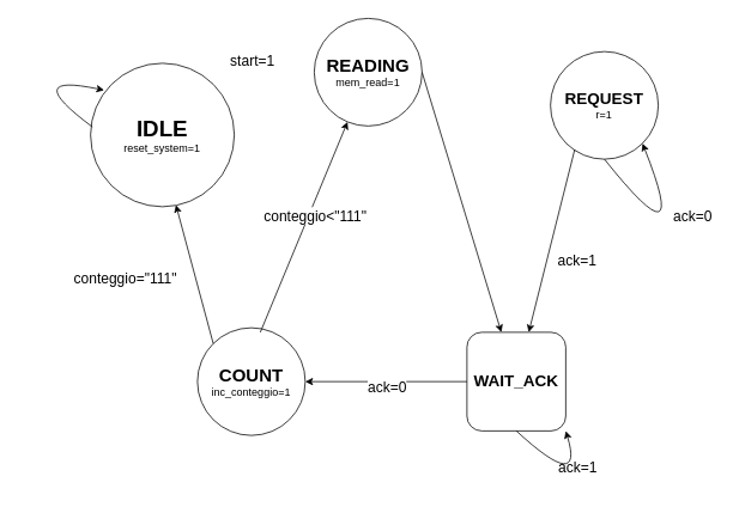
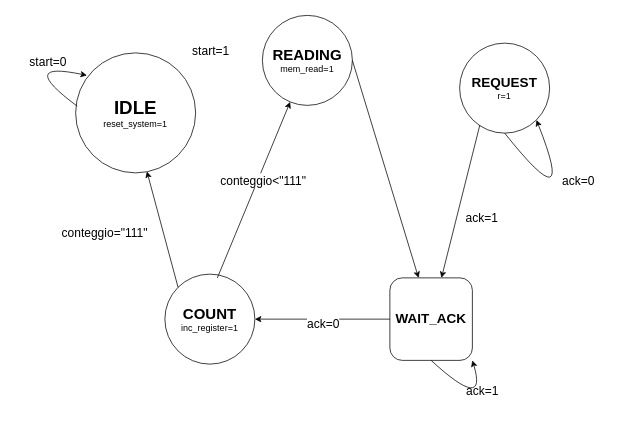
  <mxCell id="0" />
  <mxCell id="1" parent="0" />
  <mxCell id="2" value="&lt;b style=&quot;font-size: 25px&quot;&gt;IDLE&lt;br&gt;&lt;/b&gt;reset_system=1" style="ellipse;whiteSpace=wrap;html=1;aspect=fixed;" parent="1" vertex="1"><mxGeometry x="100" y="70" width="160" height="160" as="geometry" /></mxCell>
  <mxCell id="3" value="&lt;b&gt;&lt;font style=&quot;font-size: 20px&quot;&gt;READING&lt;/font&gt;&lt;/b&gt;&lt;br&gt;mem_read=1" style="ellipse;whiteSpace=wrap;html=1;aspect=fixed;" parent="1" vertex="1"><mxGeometry x="349" y="20" width="120" height="120" as="geometry" /></mxCell>
  <mxCell id="4" value="&lt;b&gt;&lt;font style=&quot;font-size: 18px&quot;&gt;REQUEST&lt;/font&gt;&lt;/b&gt;&lt;br&gt;r=1" style="ellipse;whiteSpace=wrap;html=1;aspect=fixed;" parent="1" vertex="1"><mxGeometry x="612" y="57" width="120" height="120" as="geometry" /></mxCell>
  <mxCell id="5" value="&lt;b&gt;&lt;font style=&quot;font-size: 18px&quot;&gt;WAIT_ACK&lt;/font&gt;&lt;/b&gt;" style="whiteSpace=wrap;html=1;aspect=fixed;rounded=1;" parent="1" vertex="1"><mxGeometry x="519" y="370" width="110" height="110" as="geometry" /></mxCell>
- <mxCell id="6" value="&lt;b&gt;&lt;font style=&quot;font-size: 20px&quot;&gt;COUNT&lt;/font&gt;&lt;/b&gt;&lt;br&gt;inc_conteggio=1" style="ellipse;whiteSpace=wrap;html=1;aspect=fixed;" parent="1" vertex="1"><mxGeometry x="219" y="365" width="120" height="120" as="geometry" /></mxCell>
+ <mxCell id="6" value="&lt;b&gt;&lt;font style=&quot;font-size: 20px&quot;&gt;COUNT&lt;/font&gt;&lt;/b&gt;&lt;br&gt;inc_register=1" style="ellipse;whiteSpace=wrap;html=1;aspect=fixed;" parent="1" vertex="1"><mxGeometry x="219" y="365" width="120" height="120" as="geometry" /></mxCell>
  <mxCell id="7" value="start=1" style="text;html=1;align=center;verticalAlign=middle;resizable=0;points=[];autosize=1;strokeColor=none;fillColor=none;fontSize=16;" parent="1" vertex="1"><mxGeometry x="250" y="57" width="60" height="20" as="geometry" /></mxCell>
  <mxCell id="8" value="" style="endArrow=classic;html=1;rounded=0;fontSize=16;exitX=1;exitY=0.5;exitDx=0;exitDy=0;" parent="1" source="3" target="5" edge="1"><mxGeometry width="50" height="50" relative="1" as="geometry"><mxPoint x="389" y="290" as="sourcePoint" /><mxPoint x="599" y="80" as="targetPoint" /></mxGeometry></mxCell>
  <mxCell id="9" value="" style="endArrow=classic;html=1;rounded=0;fontSize=16;exitX=0.225;exitY=0.908;exitDx=0;exitDy=0;exitPerimeter=0;" parent="1" source="4" target="5" edge="1"><mxGeometry width="50" height="50" relative="1" as="geometry"><mxPoint x="389" y="290" as="sourcePoint" /><mxPoint x="439" y="240" as="targetPoint" /></mxGeometry></mxCell>
  <mxCell id="10" value="ack=1" style="text;html=1;strokeColor=none;fillColor=none;align=center;verticalAlign=middle;whiteSpace=wrap;rounded=0;fontSize=16;" parent="1" vertex="1"><mxGeometry x="617" y="280" width="50" height="20" as="geometry" /></mxCell>
  <mxCell id="11" value="" style="endArrow=classic;html=1;rounded=0;fontSize=16;exitX=0;exitY=0.5;exitDx=0;exitDy=0;entryX=1;entryY=0.5;entryDx=0;entryDy=0;" parent="1" source="5" target="6" edge="1"><mxGeometry width="50" height="50" relative="1" as="geometry"><mxPoint x="389" y="290" as="sourcePoint" /><mxPoint x="439" y="240" as="targetPoint" /></mxGeometry></mxCell>
  <mxCell id="12" value="ack=0" style="edgeLabel;html=1;align=center;verticalAlign=middle;resizable=0;points=[];fontSize=16;" parent="11" vertex="1" connectable="0"><mxGeometry x="0.122" y="5" relative="1" as="geometry"><mxPoint x="11" as="offset" /></mxGeometry></mxCell>
  <mxCell id="13" value="" style="endArrow=classic;html=1;rounded=0;fontSize=16;exitX=0;exitY=0;exitDx=0;exitDy=0;entryX=0.594;entryY=0.988;entryDx=0;entryDy=0;entryPerimeter=0;" parent="1" source="6" target="2" edge="1"><mxGeometry width="50" height="50" relative="1" as="geometry"><mxPoint x="389" y="290" as="sourcePoint" /><mxPoint x="439" y="240" as="targetPoint" /></mxGeometry></mxCell>
  <mxCell id="14" value="conteggio=&quot;111&quot;" style="text;html=1;strokeColor=none;fillColor=none;align=center;verticalAlign=middle;whiteSpace=wrap;rounded=0;fontSize=16;" parent="1" vertex="1"><mxGeometry x="79" y="300" width="120" height="20" as="geometry" /></mxCell>
  <mxCell id="15" value="" style="endArrow=classic;html=1;rounded=0;fontSize=16;exitX=0.583;exitY=0.042;exitDx=0;exitDy=0;exitPerimeter=0;" parent="1" source="6" target="3" edge="1"><mxGeometry width="50" height="50" relative="1" as="geometry"><mxPoint x="389" y="290" as="sourcePoint" /><mxPoint x="439" y="240" as="targetPoint" /></mxGeometry></mxCell>
  <mxCell id="16" value="conteggio&amp;lt;&quot;111&quot;" style="edgeLabel;html=1;align=center;verticalAlign=middle;resizable=0;points=[];fontSize=16;" parent="15" vertex="1" connectable="0"><mxGeometry x="0.179" y="-1" relative="1" as="geometry"><mxPoint x="2" y="8" as="offset" /></mxGeometry></mxCell>
  <mxCell id="17" value="" style="endArrow=classic;html=1;rounded=0;fontSize=20;exitX=0.013;exitY=0.444;exitDx=0;exitDy=0;entryX=0.094;entryY=0.188;entryDx=0;entryDy=0;edgeStyle=orthogonalEdgeStyle;curved=1;exitPerimeter=0;entryPerimeter=0;" parent="1" source="2" target="2" edge="1"><mxGeometry width="50" height="50" relative="1" as="geometry"><mxPoint x="310" y="280" as="sourcePoint" /><mxPoint x="360" y="230" as="targetPoint" /><Array as="points"><mxPoint x="20" y="80" /></Array></mxGeometry></mxCell>
+ <mxCell id="18" value="&lt;font style=&quot;font-size: 16px&quot;&gt;start=0&lt;/font&gt;" style="text;html=1;align=center;verticalAlign=middle;resizable=0;points=[];autosize=1;strokeColor=none;fillColor=none;fontSize=20;" parent="1" vertex="1"><mxGeometry x="33" y="65" width="60" height="30" as="geometry" /></mxCell>
  <mxCell id="19" value="" style="endArrow=classic;html=1;rounded=0;fontSize=16;curved=1;exitX=0.5;exitY=1;exitDx=0;exitDy=0;entryX=1;entryY=1;entryDx=0;entryDy=0;edgeStyle=orthogonalEdgeStyle;" parent="1" source="4" target="4" edge="1"><mxGeometry width="50" height="50" relative="1" as="geometry"><mxPoint x="640" y="280" as="sourcePoint" /><mxPoint x="690" y="230" as="targetPoint" /><Array as="points"><mxPoint x="770" y="300" /></Array></mxGeometry></mxCell>
  <mxCell id="20" value="ack=0" style="text;html=1;align=center;verticalAlign=middle;resizable=0;points=[];autosize=1;strokeColor=none;fillColor=none;fontSize=16;" parent="1" vertex="1"><mxGeometry x="740" y="230" width="60" height="20" as="geometry" /></mxCell>
  <mxCell id="21" value="" style="endArrow=classic;html=1;rounded=0;fontSize=16;curved=1;exitX=0.5;exitY=1;exitDx=0;exitDy=0;entryX=1;entryY=1;entryDx=0;entryDy=0;" parent="1" source="5" target="5" edge="1"><mxGeometry width="50" height="50" relative="1" as="geometry"><mxPoint x="490" y="380" as="sourcePoint" /><mxPoint x="540" y="330" as="targetPoint" /><Array as="points"><mxPoint x="650" y="550" /></Array></mxGeometry></mxCell>
  <mxCell id="22" value="ack=1" style="text;html=1;align=center;verticalAlign=middle;resizable=0;points=[];autosize=1;strokeColor=none;fillColor=none;fontSize=16;" parent="1" vertex="1"><mxGeometry x="612" y="510" width="60" height="20" as="geometry" /></mxCell>
